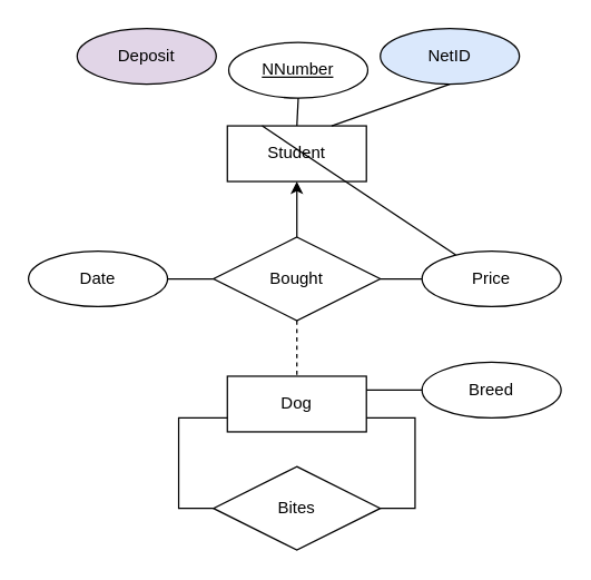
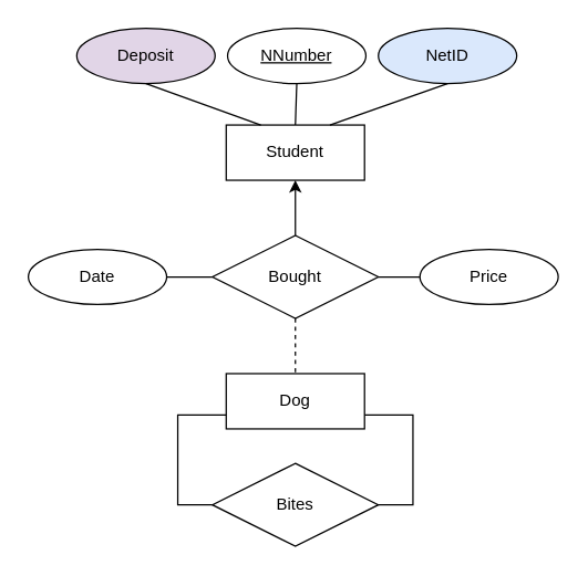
  <mxCell id="0" />
  <mxCell id="1" parent="0" />
  <mxCell id="2" value="Student" style="whiteSpace=wrap;html=1;align=center;" parent="1" vertex="1"><mxGeometry x="163" y="90" width="100" height="40" as="geometry" /></mxCell>
  <mxCell id="3" value="Dog" style="whiteSpace=wrap;html=1;align=center;" parent="1" vertex="1"><mxGeometry x="163" y="270" width="100" height="40" as="geometry" /></mxCell>
  <mxCell id="4" value="Bites" style="shape=rhombus;perimeter=rhombusPerimeter;whiteSpace=wrap;html=1;align=center;" parent="1" vertex="1"><mxGeometry x="153" y="335" width="120" height="60" as="geometry" /></mxCell>
  <mxCell id="5" value="" style="endArrow=none;html=1;entryX=0.5;entryY=1;entryDx=0;entryDy=0;exitX=0.75;exitY=0;exitDx=0;exitDy=0;" parent="1" source="2" target="19" edge="1"><mxGeometry width="50" height="50" relative="1" as="geometry"><mxPoint x="-7" y="210" as="sourcePoint" /><mxPoint x="325" y="60" as="targetPoint" /></mxGeometry></mxCell>
- <mxCell id="6" value="" style="endArrow=none;html=1;exitX=0.25;exitY=0;exitDx=0;exitDy=0;" parent="1" source="2" target="15" edge="1"><mxGeometry width="50" height="50" relative="1" as="geometry"><mxPoint x="13" y="190" as="sourcePoint" /><mxPoint x="86" y="60" as="targetPoint" /></mxGeometry></mxCell>
+ <mxCell id="6" value="" style="endArrow=none;html=1;exitX=0.25;exitY=0;exitDx=0;exitDy=0;entryX=0.5;entryY=1;entryDx=0;entryDy=0;" parent="1" source="2" target="7" edge="1"><mxGeometry width="50" height="50" relative="1" as="geometry"><mxPoint x="13" y="190" as="sourcePoint" /><mxPoint x="86" y="60" as="targetPoint" /></mxGeometry></mxCell>
  <mxCell id="7" value="Deposit" style="ellipse;whiteSpace=wrap;html=1;align=center;fillColor=#e1d5e7;" parent="1" vertex="1"><mxGeometry x="55" y="20" width="100" height="40" as="geometry" /></mxCell>
  <mxCell id="8" value="Bought" style="shape=rhombus;perimeter=rhombusPerimeter;whiteSpace=wrap;html=1;align=center;" parent="1" vertex="1"><mxGeometry x="153" y="170" width="120" height="60" as="geometry" /></mxCell>
  <mxCell id="9" value="" style="endArrow=none;html=1;entryX=0.5;entryY=0;entryDx=0;entryDy=0;exitX=0.5;exitY=1;exitDx=0;exitDy=0;dashed=1;" parent="1" source="8" target="3" edge="1"><mxGeometry width="50" height="50" relative="1" as="geometry"><mxPoint x="213" y="240" as="sourcePoint" /><mxPoint x="213" y="260" as="targetPoint" /><Array as="points" /></mxGeometry></mxCell>
  <mxCell id="10" value="Date" style="ellipse;whiteSpace=wrap;html=1;align=center;" parent="1" vertex="1"><mxGeometry x="20" y="180" width="100" height="40" as="geometry" /></mxCell>
  <mxCell id="11" value="" style="endArrow=none;html=1;exitX=1;exitY=0.5;exitDx=0;exitDy=0;entryX=0;entryY=0.5;entryDx=0;entryDy=0;" parent="1" source="10" target="8" edge="1"><mxGeometry width="50" height="50" relative="1" as="geometry"><mxPoint x="50" y="650" as="sourcePoint" /><mxPoint x="140" y="200" as="targetPoint" /><Array as="points" /></mxGeometry></mxCell>
  <mxCell id="12" value="" style="endArrow=none;html=1;exitX=1;exitY=0.5;exitDx=0;exitDy=0;entryX=0;entryY=0.5;entryDx=0;entryDy=0;" parent="1" source="8" target="15" edge="1"><mxGeometry width="50" height="50" relative="1" as="geometry"><mxPoint x="130" y="210" as="sourcePoint" /><mxPoint x="303" y="200" as="targetPoint" /><Array as="points" /></mxGeometry></mxCell>
  <mxCell id="13" value="" style="endArrow=none;html=1;rounded=0;entryX=0;entryY=0.75;entryDx=0;entryDy=0;exitX=0;exitY=0.5;exitDx=0;exitDy=0;" parent="1" source="4" target="3" edge="1"><mxGeometry width="50" height="50" relative="1" as="geometry"><mxPoint x="98" y="482" as="sourcePoint" /><mxPoint x="148" y="432" as="targetPoint" /><Array as="points"><mxPoint x="128" y="365" /><mxPoint x="128" y="300" /></Array></mxGeometry></mxCell>
  <mxCell id="14" value="" style="endArrow=none;html=1;rounded=0;entryX=1;entryY=0.75;entryDx=0;entryDy=0;exitX=1;exitY=0.5;exitDx=0;exitDy=0;" parent="1" source="4" target="3" edge="1"><mxGeometry width="50" height="50" relative="1" as="geometry"><mxPoint x="280" y="380" as="sourcePoint" /><mxPoint x="263" y="299" as="targetPoint" /><Array as="points"><mxPoint x="298" y="365" /><mxPoint x="298" y="300" /></Array></mxGeometry></mxCell>
  <mxCell id="15" value="Price" style="ellipse;whiteSpace=wrap;html=1;align=center;" parent="1" vertex="1"><mxGeometry x="303" y="180" width="100" height="40" as="geometry" /></mxCell>
  <mxCell id="16" value="" style="endArrow=none;html=1;exitX=0.5;exitY=1;exitDx=0;exitDy=0;entryX=0.5;entryY=0;entryDx=0;entryDy=0;strokeColor=none;" parent="1" source="2" target="8" edge="1"><mxGeometry width="50" height="50" relative="1" as="geometry"><mxPoint x="223" y="240" as="sourcePoint" /><mxPoint x="345" y="150" as="targetPoint" /><Array as="points" /></mxGeometry></mxCell>
- <mxCell id="17" value="&lt;u&gt;NNumber&lt;/u&gt;" style="ellipse;whiteSpace=wrap;html=1;align=center;" parent="1" vertex="1"><mxGeometry x="164" y="30" width="100" height="40" as="geometry" /></mxCell>
+ <mxCell id="17" value="&lt;u&gt;NNumber&lt;/u&gt;" style="ellipse;whiteSpace=wrap;html=1;align=center;" parent="1" vertex="1"><mxGeometry x="164" y="20" width="100" height="40" as="geometry" /></mxCell>
  <mxCell id="18" value="" style="endArrow=none;html=1;exitX=0.5;exitY=1;exitDx=0;exitDy=0;entryX=0.5;entryY=0;entryDx=0;entryDy=0;" parent="1" source="17" target="2" edge="1"><mxGeometry width="50" height="50" relative="1" as="geometry"><mxPoint x="283" y="210" as="sourcePoint" /><mxPoint x="313" y="210" as="targetPoint" /><Array as="points" /></mxGeometry></mxCell>
  <mxCell id="19" value="NetID" style="ellipse;whiteSpace=wrap;html=1;align=center;fillColor=#dae8fc;" parent="1" vertex="1"><mxGeometry x="273" y="20" width="100" height="40" as="geometry" /></mxCell>
  <mxCell id="20" value="" style="endArrow=classic;html=1;rounded=0;entryX=0.5;entryY=1;entryDx=0;entryDy=0;" parent="1" target="2" edge="1"><mxGeometry width="50" height="50" relative="1" as="geometry"><mxPoint x="213" y="170" as="sourcePoint" /><mxPoint x="480" y="110" as="targetPoint" /></mxGeometry></mxCell>
- <mxCell id="21" value="Breed" style="ellipse;whiteSpace=wrap;html=1;align=center;" parent="1" vertex="1"><mxGeometry x="303" y="260" width="100" height="40" as="geometry" /></mxCell>
- <mxCell id="22" value="" style="endArrow=none;html=1;exitX=1;exitY=0.25;exitDx=0;exitDy=0;entryX=0;entryY=0.5;entryDx=0;entryDy=0;" parent="1" source="3" target="21" edge="1"><mxGeometry width="50" height="50" relative="1" as="geometry"><mxPoint x="130" y="210" as="sourcePoint" /><mxPoint x="163" y="210" as="targetPoint" /><Array as="points" /></mxGeometry></mxCell>
